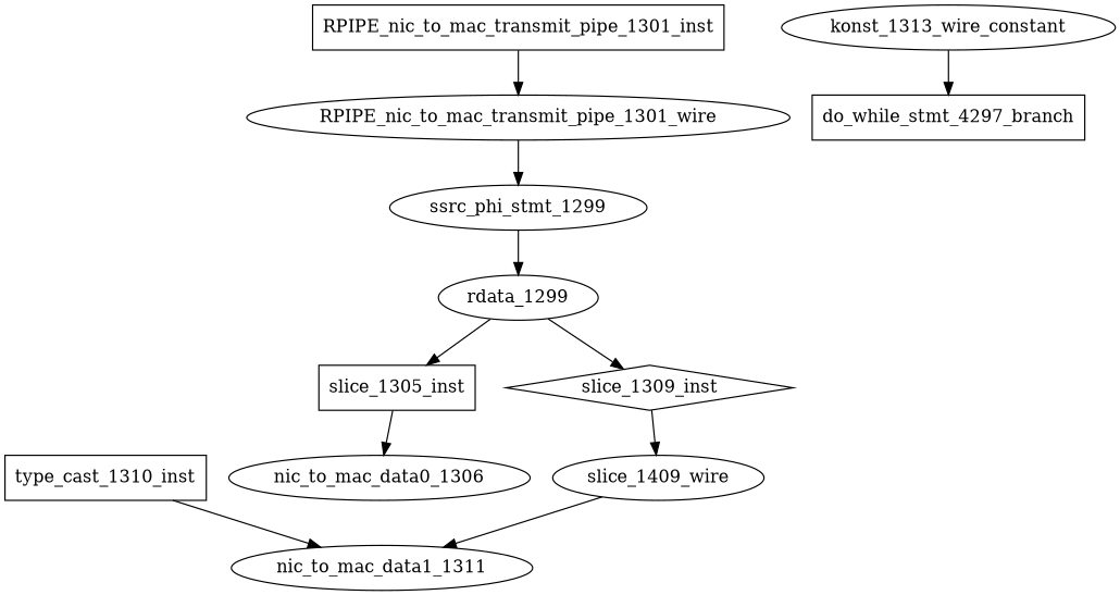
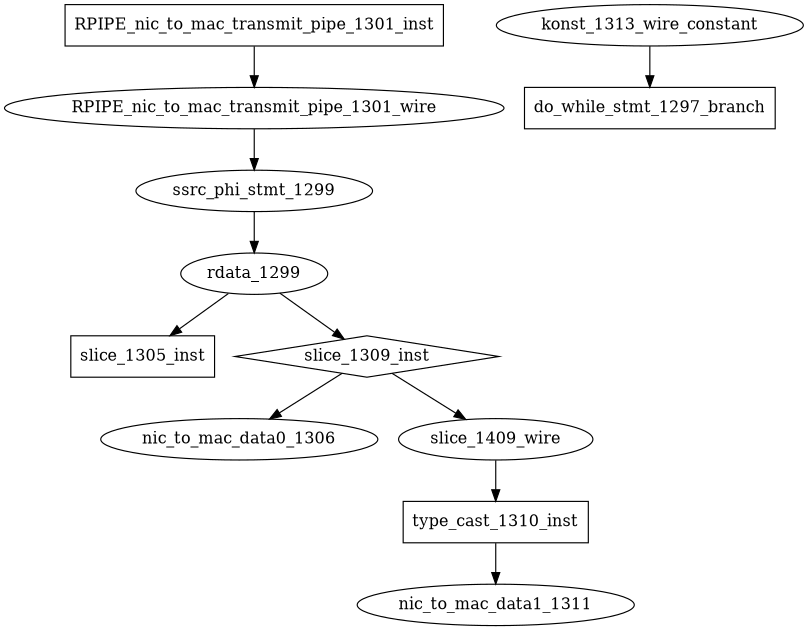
  digraph {
    node [shape=ellipse]
    RPIPE_nic_to_mac_transmit_pipe_1301_wire
    ssrc_phi_stmt_1299
    rdata_1299
-   do_while_stmt_1297_branch [shape=rectangle label=do_while_stmt_4297_branch]
+   do_while_stmt_1297_branch [shape=rectangle]
    konst_1313_wire_constant
    slice_1305_inst [shape=rectangle]
    slice_1309_inst [shape=diamond]
    nic_to_mac_data0_1306
    n9 [label=slice_1409_wire]
    type_cast_1310_inst [shape=rectangle]
    nic_to_mac_data1_1311
    RPIPE_nic_to_mac_transmit_pipe_1301_inst [shape=rectangle]
    RPIPE_nic_to_mac_transmit_pipe_1301_wire -> ssrc_phi_stmt_1299
    ssrc_phi_stmt_1299 -> rdata_1299
    rdata_1299 -> slice_1305_inst
    rdata_1299 -> slice_1309_inst
    konst_1313_wire_constant -> do_while_stmt_1297_branch
-   slice_1305_inst -> nic_to_mac_data0_1306
+   slice_1309_inst -> nic_to_mac_data0_1306
    slice_1309_inst -> n9
-   n9 -> nic_to_mac_data1_1311
+   n9 -> type_cast_1310_inst
    type_cast_1310_inst -> nic_to_mac_data1_1311
    RPIPE_nic_to_mac_transmit_pipe_1301_inst -> RPIPE_nic_to_mac_transmit_pipe_1301_wire
  }
